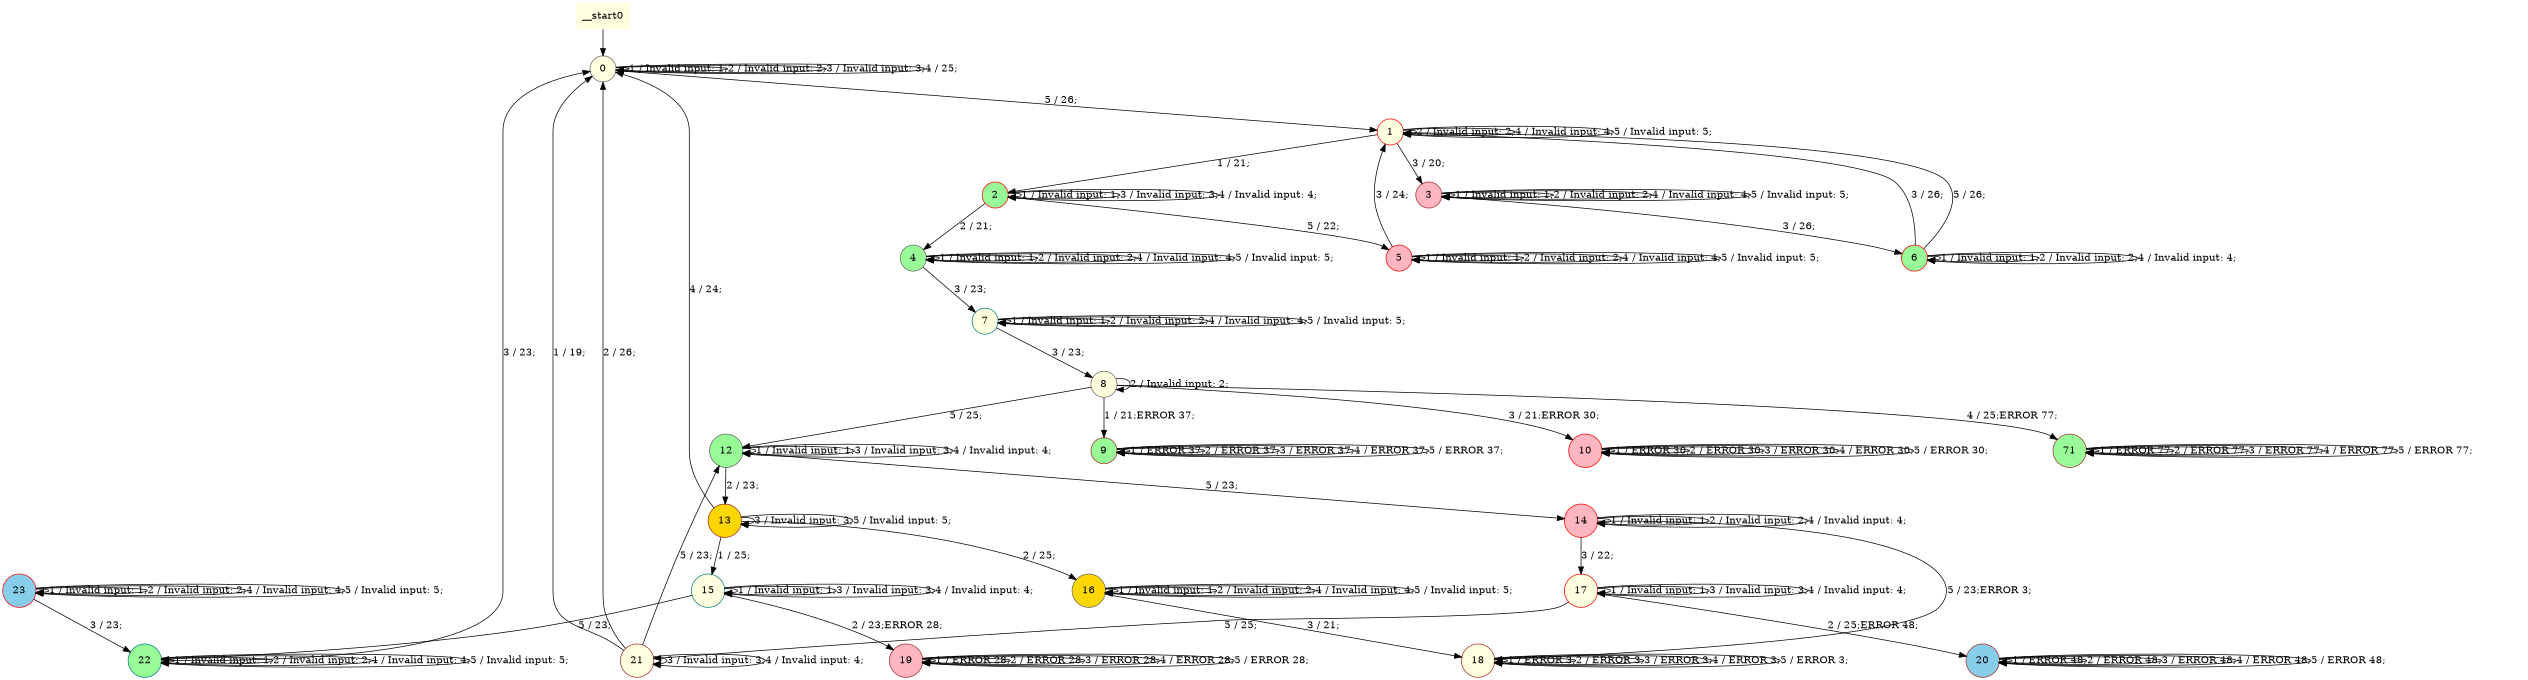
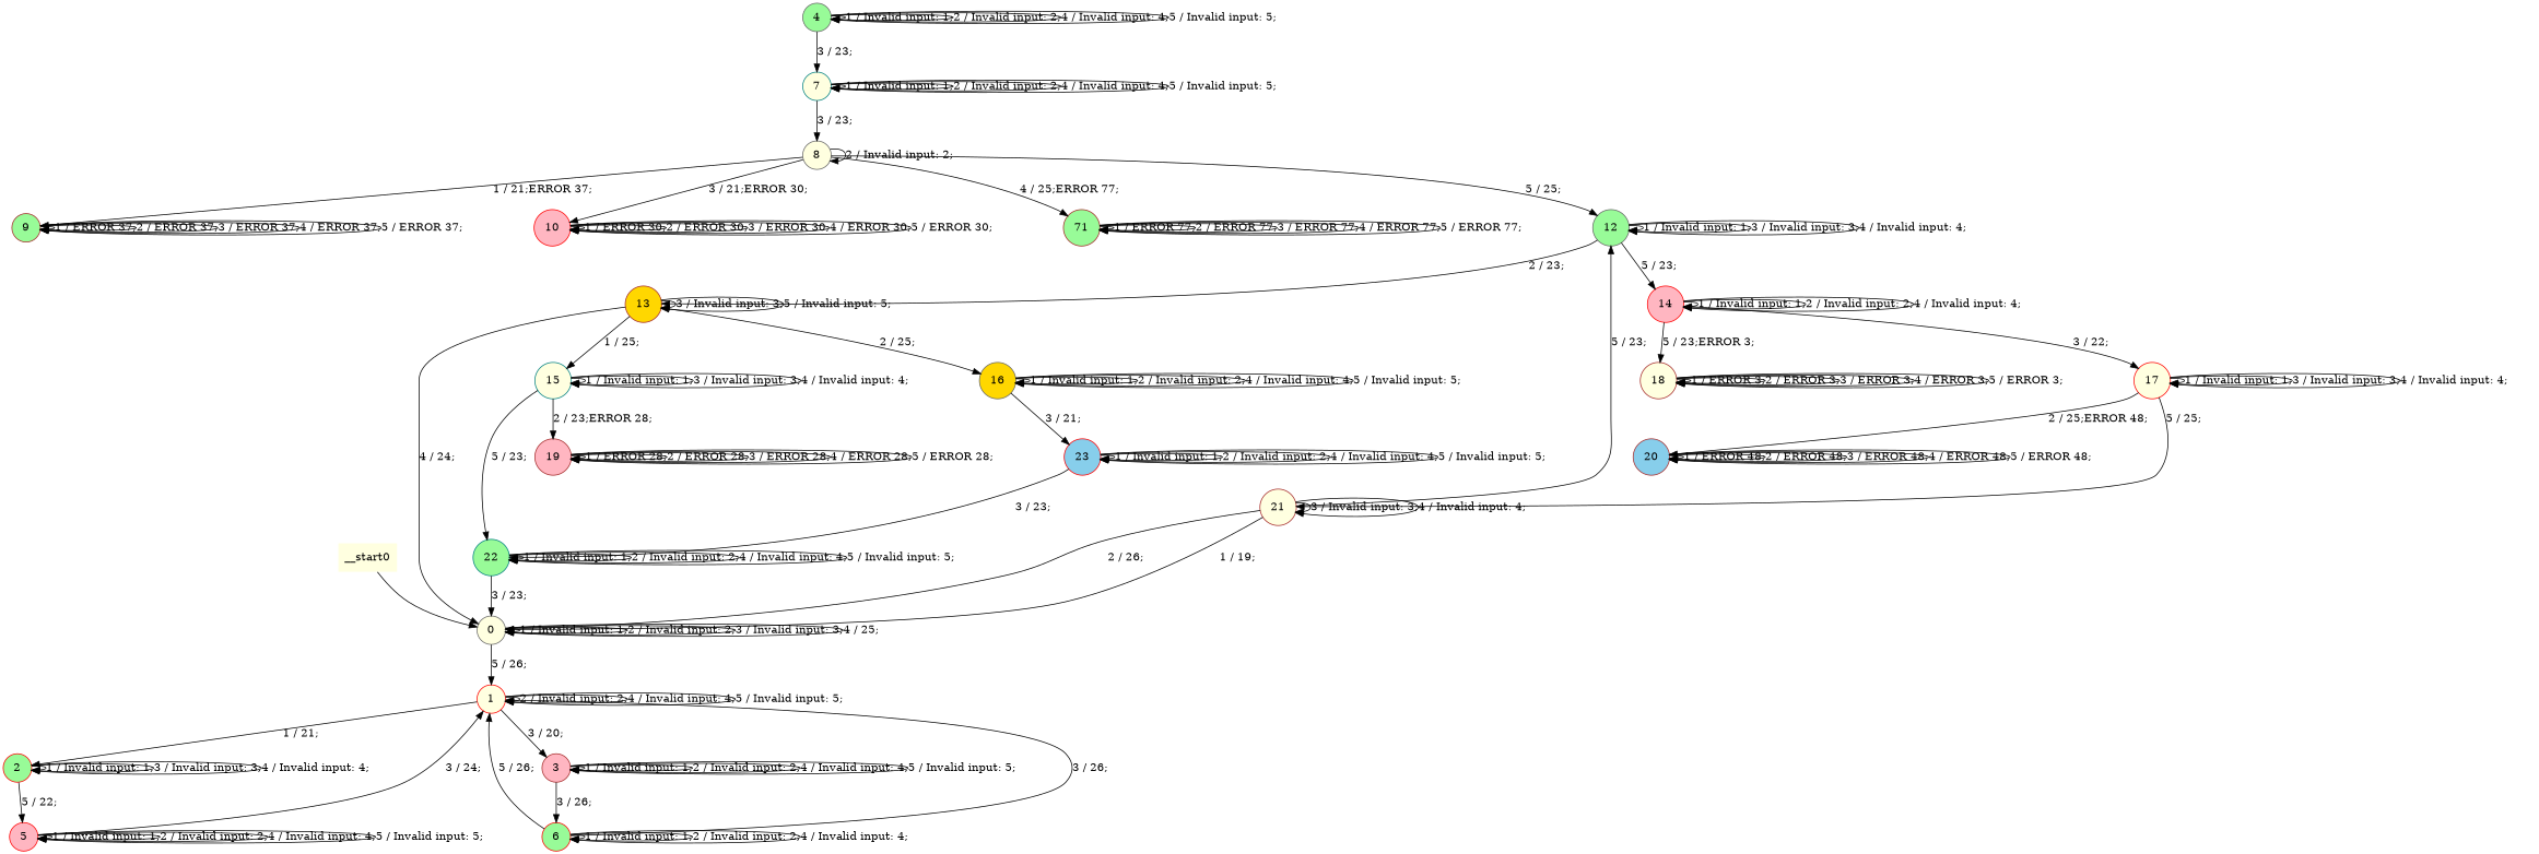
  digraph {
    node [color=brown fillcolor=lightyellow shape=circle style=filled]
    __start0 [shape=none]
    n2 [color=gray40 label=0]
    n3 [color=red label=1]
    n4 [color=red fillcolor=palegreen label=2]
    n5 [fillcolor=lightpink label=3]
    n6 [color=gray40 fillcolor=palegreen label=4]
    n7 [color=red fillcolor=lightpink label=5]
    n8 [color=red fillcolor=palegreen label=6]
    n9 [color=teal label=7]
    n10 [color=gray40 label=8]
    n11 [fillcolor=palegreen label=9]
    n12 [color=red fillcolor=lightpink label=10]
    n13 [fillcolor=palegreen label=71]
    n14 [color=gray40 fillcolor=palegreen label=12]
    n15 [fillcolor=gold label=13]
    n16 [color=red fillcolor=lightpink label=14]
    n17 [color=teal label=15]
    n18 [color=gray40 fillcolor=gold label=16]
    n19 [color=red label=17]
    n20 [label=18]
    n21 [fillcolor=lightpink label=19]
    n22 [color=teal fillcolor=palegreen label=22]
    n23 [color=red fillcolor=skyblue label=23]
    n24 [fillcolor=skyblue label=20]
    n25 [label=21]
    __start0 -> n2
    n2 -> n2 [label="1 / Invalid input: 1;"]
    n2 -> n2 [label="2 / Invalid input: 2;"]
    n2 -> n2 [label="3 / Invalid input: 3;"]
    n2 -> n2 [label="4 / 25;"]
    n2 -> n3 [label="5 / 26;"]
    n3 -> n3 [label="2 / Invalid input: 2;"]
    n3 -> n3 [label="4 / Invalid input: 4;"]
    n3 -> n3 [label="5 / Invalid input: 5;"]
    n3 -> n4 [label="1 / 21;"]
    n3 -> n5 [label="3 / 20;"]
    n4 -> n4 [label="1 / Invalid input: 1;"]
    n4 -> n4 [label="3 / Invalid input: 3;"]
    n4 -> n4 [label="4 / Invalid input: 4;"]
-   n4 -> n6 [label="2 / 21;"]
    n4 -> n7 [label="5 / 22;"]
    n5 -> n5 [label="1 / Invalid input: 1;"]
    n5 -> n5 [label="2 / Invalid input: 2;"]
    n5 -> n5 [label="4 / Invalid input: 4;"]
    n5 -> n5 [label="5 / Invalid input: 5;"]
    n5 -> n8 [label="3 / 26;"]
    n6 -> n6 [label="1 / Invalid input: 1;"]
    n6 -> n6 [label="2 / Invalid input: 2;"]
    n6 -> n6 [label="4 / Invalid input: 4;"]
    n6 -> n6 [label="5 / Invalid input: 5;"]
    n6 -> n9 [label="3 / 23;"]
    n7 -> n3 [label="3 / 24;"]
    n7 -> n7 [label="1 / Invalid input: 1;"]
    n7 -> n7 [label="2 / Invalid input: 2;"]
    n7 -> n7 [label="4 / Invalid input: 4;"]
    n7 -> n7 [label="5 / Invalid input: 5;"]
    n8 -> n3 [label="3 / 26;"]
    n8 -> n3 [label="5 / 26;"]
    n8 -> n8 [label="1 / Invalid input: 1;"]
    n8 -> n8 [label="2 / Invalid input: 2;"]
    n8 -> n8 [label="4 / Invalid input: 4;"]
    n9 -> n9 [label="1 / Invalid input: 1;"]
    n9 -> n9 [label="2 / Invalid input: 2;"]
    n9 -> n9 [label="4 / Invalid input: 4;"]
    n9 -> n9 [label="5 / Invalid input: 5;"]
    n9 -> n10 [label="3 / 23;"]
    n10 -> n10 [label="2 / Invalid input: 2;"]
    n10 -> n11 [label="1 / 21;ERROR 37;"]
    n10 -> n12 [label="3 / 21;ERROR 30;"]
    n10 -> n13 [label="4 / 25;ERROR 77;"]
    n10 -> n14 [label="5 / 25;"]
    n11 -> n11 [label="1 / ERROR 37;"]
    n11 -> n11 [label="2 / ERROR 37;"]
    n11 -> n11 [label="3 / ERROR 37;"]
    n11 -> n11 [label="4 / ERROR 37;"]
    n11 -> n11 [label="5 / ERROR 37;"]
    n12 -> n12 [label="1 / ERROR 30;"]
    n12 -> n12 [label="2 / ERROR 30;"]
    n12 -> n12 [label="3 / ERROR 30;"]
    n12 -> n12 [label="4 / ERROR 30;"]
    n12 -> n12 [label="5 / ERROR 30;"]
    n13 -> n13 [label="1 / ERROR 77;"]
    n13 -> n13 [label="2 / ERROR 77;"]
    n13 -> n13 [label="3 / ERROR 77;"]
    n13 -> n13 [label="4 / ERROR 77;"]
    n13 -> n13 [label="5 / ERROR 77;"]
    n14 -> n14 [label="1 / Invalid input: 1;"]
    n14 -> n14 [label="3 / Invalid input: 3;"]
    n14 -> n14 [label="4 / Invalid input: 4;"]
    n14 -> n15 [label="2 / 23;"]
    n14 -> n16 [label="5 / 23;"]
    n15 -> n2 [label="4 / 24;"]
    n15 -> n15 [label="3 / Invalid input: 3;"]
    n15 -> n15 [label="5 / Invalid input: 5;"]
    n15 -> n17 [label="1 / 25;"]
    n15 -> n18 [label="2 / 25;"]
    n16 -> n16 [label="1 / Invalid input: 1;"]
    n16 -> n16 [label="2 / Invalid input: 2;"]
    n16 -> n16 [label="4 / Invalid input: 4;"]
    n16 -> n19 [label="3 / 22;"]
    n16 -> n20 [label="5 / 23;ERROR 3;"]
    n17 -> n17 [label="1 / Invalid input: 1;"]
    n17 -> n17 [label="3 / Invalid input: 3;"]
    n17 -> n17 [label="4 / Invalid input: 4;"]
    n17 -> n21 [label="2 / 23;ERROR 28;"]
    n17 -> n22 [label="5 / 23;"]
    n18 -> n18 [label="1 / Invalid input: 1;"]
    n18 -> n18 [label="2 / Invalid input: 2;"]
    n18 -> n18 [label="4 / Invalid input: 4;"]
    n18 -> n18 [label="5 / Invalid input: 5;"]
-   n18 -> n20 [label="3 / 21;"]
+   n18 -> n23 [label="3 / 21;"]
    n19 -> n19 [label="1 / Invalid input: 1;"]
    n19 -> n19 [label="3 / Invalid input: 3;"]
    n19 -> n19 [label="4 / Invalid input: 4;"]
    n19 -> n24 [label="2 / 25;ERROR 48;"]
    n19 -> n25 [label="5 / 25;"]
    n20 -> n20 [label="1 / ERROR 3;"]
    n20 -> n20 [label="2 / ERROR 3;"]
    n20 -> n20 [label="3 / ERROR 3;"]
    n20 -> n20 [label="4 / ERROR 3;"]
    n20 -> n20 [label="5 / ERROR 3;"]
    n21 -> n21 [label="1 / ERROR 28;"]
    n21 -> n21 [label="2 / ERROR 28;"]
    n21 -> n21 [label="3 / ERROR 28;"]
    n21 -> n21 [label="4 / ERROR 28;"]
    n21 -> n21 [label="5 / ERROR 28;"]
    n22 -> n2 [label="3 / 23;"]
    n22 -> n22 [label="1 / Invalid input: 1;"]
    n22 -> n22 [label="2 / Invalid input: 2;"]
    n22 -> n22 [label="4 / Invalid input: 4;"]
    n22 -> n22 [label="5 / Invalid input: 5;"]
    n23 -> n22 [label="3 / 23;"]
    n23 -> n23 [label="1 / Invalid input: 1;"]
    n23 -> n23 [label="2 / Invalid input: 2;"]
    n23 -> n23 [label="4 / Invalid input: 4;"]
    n23 -> n23 [label="5 / Invalid input: 5;"]
    n24 -> n24 [label="1 / ERROR 48;"]
    n24 -> n24 [label="2 / ERROR 48;"]
    n24 -> n24 [label="3 / ERROR 48;"]
    n24 -> n24 [label="4 / ERROR 48;"]
    n24 -> n24 [label="5 / ERROR 48;"]
    n25 -> n2 [label="1 / 19;"]
    n25 -> n2 [label="2 / 26;"]
    n25 -> n14 [label="5 / 23;"]
    n25 -> n25 [label="3 / Invalid input: 3;"]
    n25 -> n25 [label="4 / Invalid input: 4;"]
  }
